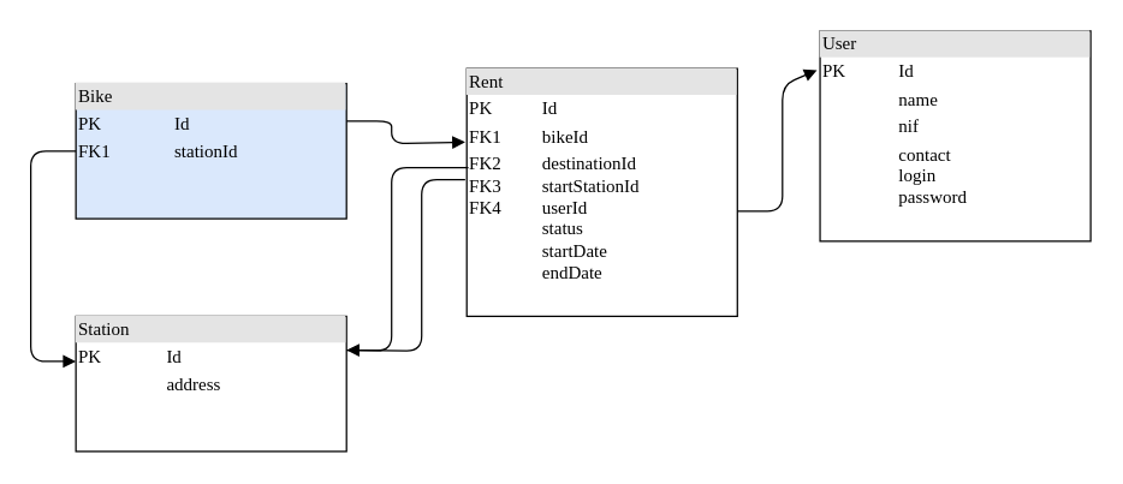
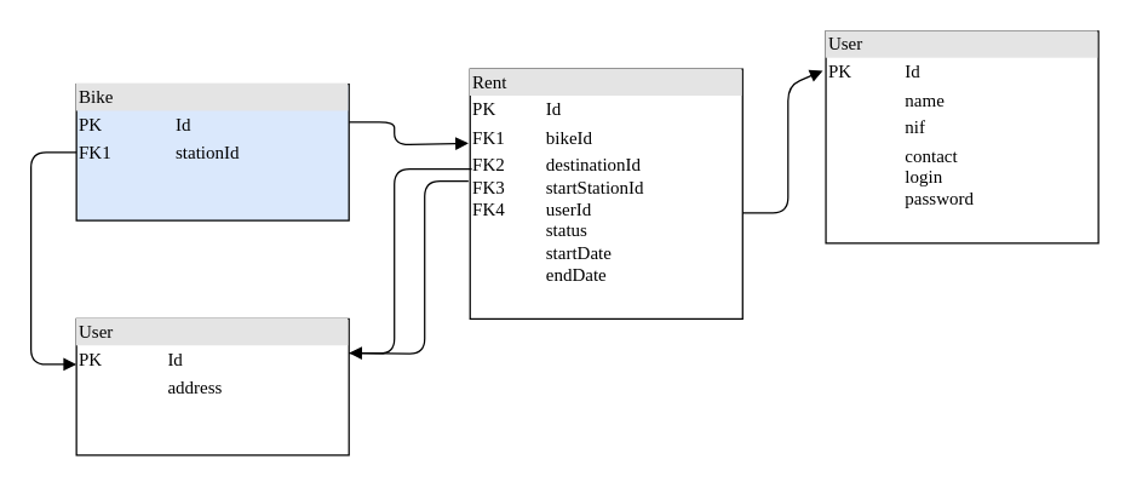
  <mxCell id="0" />
  <mxCell id="1" parent="0" />
- <mxCell id="2" value="&lt;div style=&quot;box-sizing: border-box ; width: 100% ; background: #e4e4e4 ; padding: 2px&quot;&gt;Station&lt;/div&gt;&lt;table style=&quot;width: 100% ; font-size: 1em&quot; cellpadding=&quot;2&quot; cellspacing=&quot;0&quot;&gt;&lt;tbody&gt;&lt;tr&gt;&lt;td&gt;PK&lt;/td&gt;&lt;td&gt;Id&lt;/td&gt;&lt;/tr&gt;&lt;tr&gt;&lt;td&gt;&lt;br&gt;&lt;/td&gt;&lt;td&gt;address&lt;/td&gt;&lt;/tr&gt;&lt;tr&gt;&lt;td&gt;&lt;/td&gt;&lt;td&gt;&lt;br&gt;&lt;/td&gt;&lt;/tr&gt;&lt;/tbody&gt;&lt;/table&gt;" style="verticalAlign=top;align=left;overflow=fill;html=1;rounded=0;shadow=0;comic=0;labelBackgroundColor=none;strokeColor=#000000;strokeWidth=1;fillColor=#ffffff;fontFamily=Verdana;fontSize=12;fontColor=#000000;" parent="1" vertex="1"><mxGeometry x="50" y="210" width="180" height="90" as="geometry" /></mxCell>
+ <mxCell id="2" value="&lt;div style=&quot;box-sizing: border-box ; width: 100% ; background: #e4e4e4 ; padding: 2px&quot;&gt;User&lt;/div&gt;&lt;table style=&quot;width: 100% ; font-size: 1em&quot; cellpadding=&quot;2&quot; cellspacing=&quot;0&quot;&gt;&lt;tbody&gt;&lt;tr&gt;&lt;td&gt;PK&lt;/td&gt;&lt;td&gt;Id&lt;/td&gt;&lt;/tr&gt;&lt;tr&gt;&lt;td&gt;&lt;br&gt;&lt;/td&gt;&lt;td&gt;address&lt;/td&gt;&lt;/tr&gt;&lt;tr&gt;&lt;td&gt;&lt;/td&gt;&lt;td&gt;&lt;br&gt;&lt;/td&gt;&lt;/tr&gt;&lt;/tbody&gt;&lt;/table&gt;" style="verticalAlign=top;align=left;overflow=fill;html=1;rounded=0;shadow=0;comic=0;labelBackgroundColor=none;strokeColor=#000000;strokeWidth=1;fillColor=#ffffff;fontFamily=Verdana;fontSize=12;fontColor=#000000;" parent="1" vertex="1"><mxGeometry x="50" y="210" width="180" height="90" as="geometry" /></mxCell>
  <mxCell id="3" value="&lt;div style=&quot;box-sizing: border-box ; width: 100% ; background: #e4e4e4 ; padding: 2px&quot;&gt;User&lt;/div&gt;&lt;table style=&quot;width: 100% ; font-size: 1em&quot; cellpadding=&quot;2&quot; cellspacing=&quot;0&quot;&gt;&lt;tbody&gt;&lt;tr&gt;&lt;td&gt;PK&lt;/td&gt;&lt;td&gt;Id&lt;/td&gt;&lt;/tr&gt;&lt;tr&gt;&lt;td&gt;&lt;br&gt;&lt;/td&gt;&lt;td&gt;name&lt;/td&gt;&lt;/tr&gt;&lt;tr&gt;&lt;td&gt;&lt;/td&gt;&lt;td&gt;nif&lt;/td&gt;&lt;/tr&gt;&lt;tr&gt;&lt;td&gt;&lt;br&gt;&lt;/td&gt;&lt;td&gt;contact&lt;br&gt;login&lt;br&gt;password&lt;/td&gt;&lt;/tr&gt;&lt;tr&gt;&lt;td&gt;&lt;br&gt;&lt;/td&gt;&lt;td&gt;&lt;/td&gt;&lt;/tr&gt;&lt;/tbody&gt;&lt;/table&gt;" style="verticalAlign=top;align=left;overflow=fill;html=1;rounded=0;shadow=0;comic=0;labelBackgroundColor=none;strokeColor=#000000;strokeWidth=1;fillColor=#ffffff;fontFamily=Verdana;fontSize=12;fontColor=#000000;" parent="1" vertex="1"><mxGeometry x="545" y="20" width="180" height="140" as="geometry" /></mxCell>
  <mxCell id="4" value="&lt;div style=&quot;box-sizing: border-box ; width: 100% ; background: #e4e4e4 ; padding: 2px&quot;&gt;Rent&lt;/div&gt;&lt;table style=&quot;width: 100% ; font-size: 1em&quot; cellpadding=&quot;2&quot; cellspacing=&quot;0&quot;&gt;&lt;tbody&gt;&lt;tr&gt;&lt;td&gt;PK&lt;/td&gt;&lt;td&gt;Id&lt;/td&gt;&lt;/tr&gt;&lt;tr&gt;&lt;td&gt;FK1&lt;/td&gt;&lt;td&gt;bikeId&lt;/td&gt;&lt;/tr&gt;&lt;tr&gt;&lt;td&gt;FK2&lt;br&gt;FK3&lt;br&gt;FK4&lt;br&gt;&lt;br&gt;&lt;br&gt;&lt;br&gt;&lt;/td&gt;&lt;td&gt;destinationId&lt;br&gt;startStationId&lt;br&gt;userId&lt;br&gt;status&lt;br&gt;startDate&lt;br&gt;endDate&lt;/td&gt;&lt;/tr&gt;&lt;tr&gt;&lt;td&gt;&amp;nbsp;&amp;nbsp;&lt;br&gt;&lt;br&gt;&lt;br&gt;&lt;br&gt;&lt;br&gt;&lt;/td&gt;&lt;td&gt;&lt;br&gt;&lt;/td&gt;&lt;/tr&gt;&lt;/tbody&gt;&lt;/table&gt;" style="verticalAlign=top;align=left;overflow=fill;html=1;rounded=0;shadow=0;comic=0;labelBackgroundColor=none;strokeColor=#000000;strokeWidth=1;fillColor=#ffffff;fontFamily=Verdana;fontSize=12;fontColor=#000000;" parent="1" vertex="1"><mxGeometry x="310" y="45" width="180" height="165" as="geometry" /></mxCell>
  <mxCell id="5" value="&lt;div style=&quot;box-sizing: border-box ; width: 100% ; background: #e4e4e4 ; padding: 2px&quot;&gt;Bike&lt;/div&gt;&lt;table style=&quot;width: 100% ; font-size: 1em&quot; cellpadding=&quot;2&quot; cellspacing=&quot;0&quot;&gt;&lt;tbody&gt;&lt;tr&gt;&lt;td&gt;PK&lt;/td&gt;&lt;td&gt;Id&lt;/td&gt;&lt;/tr&gt;&lt;tr&gt;&lt;td&gt;FK1&lt;/td&gt;&lt;td&gt;stationId&lt;/td&gt;&lt;/tr&gt;&lt;tr&gt;&lt;td&gt;&lt;/td&gt;&lt;td&gt;&lt;br&gt;&lt;/td&gt;&lt;/tr&gt;&lt;/tbody&gt;&lt;/table&gt;" style="verticalAlign=top;align=left;overflow=fill;html=1;rounded=0;shadow=0;comic=0;labelBackgroundColor=none;strokeColor=#000000;strokeWidth=1;fillColor=#dae8fc;fontFamily=Verdana;fontSize=12;fontColor=#000000;" parent="1" vertex="1"><mxGeometry x="50" y="55" width="180" height="90" as="geometry" /></mxCell>
  <mxCell id="6" value="" style="endArrow=none;html=1;exitX=-0.011;exitY=0.186;exitDx=0;exitDy=0;endFill=0;startArrow=block;startFill=1;exitPerimeter=0;" edge="1" parent="1" source="3"><mxGeometry width="50" height="50" relative="1" as="geometry"><mxPoint x="50" y="370" as="sourcePoint" /><mxPoint x="490" y="140" as="targetPoint" /><Array as="points"><mxPoint x="520" y="56" /><mxPoint x="520" y="140" /></Array></mxGeometry></mxCell>
  <mxCell id="7" value="" style="endArrow=none;html=1;startArrow=block;startFill=1;exitX=-0.006;exitY=0.297;exitDx=0;exitDy=0;exitPerimeter=0;" edge="1" parent="1" source="4"><mxGeometry width="50" height="50" relative="1" as="geometry"><mxPoint x="300" y="145" as="sourcePoint" /><mxPoint x="230" y="80" as="targetPoint" /><Array as="points"><mxPoint x="260" y="95" /><mxPoint x="260" y="80" /></Array></mxGeometry></mxCell>
  <mxCell id="8" value="" style="endArrow=none;html=1;exitX=1;exitY=0.25;exitDx=0;exitDy=0;entryX=0.006;entryY=0.4;entryDx=0;entryDy=0;entryPerimeter=0;" edge="1" parent="1" source="2" target="4"><mxGeometry width="50" height="50" relative="1" as="geometry"><mxPoint x="50" y="370" as="sourcePoint" /><mxPoint x="100" y="320" as="targetPoint" /><Array as="points"><mxPoint x="260" y="233" /><mxPoint x="260" y="111" /></Array></mxGeometry></mxCell>
  <mxCell id="9" value="" style="endArrow=none;html=1;entryX=-0.006;entryY=0.448;entryDx=0;entryDy=0;exitX=1;exitY=0.25;exitDx=0;exitDy=0;startArrow=block;startFill=1;entryPerimeter=0;" edge="1" parent="1" source="2" target="4"><mxGeometry width="50" height="50" relative="1" as="geometry"><mxPoint x="50" y="370" as="sourcePoint" /><mxPoint x="100" y="320" as="targetPoint" /><Array as="points"><mxPoint x="280" y="233" /><mxPoint x="280" y="119" /></Array></mxGeometry></mxCell>
  <mxCell id="10" value="" style="endArrow=none;html=1;entryX=0;entryY=0.5;entryDx=0;entryDy=0;startArrow=block;startFill=1;" edge="1" parent="1" target="5"><mxGeometry width="50" height="50" relative="1" as="geometry"><mxPoint x="50" y="240" as="sourcePoint" /><mxPoint x="100" y="320" as="targetPoint" /><Array as="points"><mxPoint x="20" y="240" /><mxPoint x="20" y="100" /></Array></mxGeometry></mxCell>
